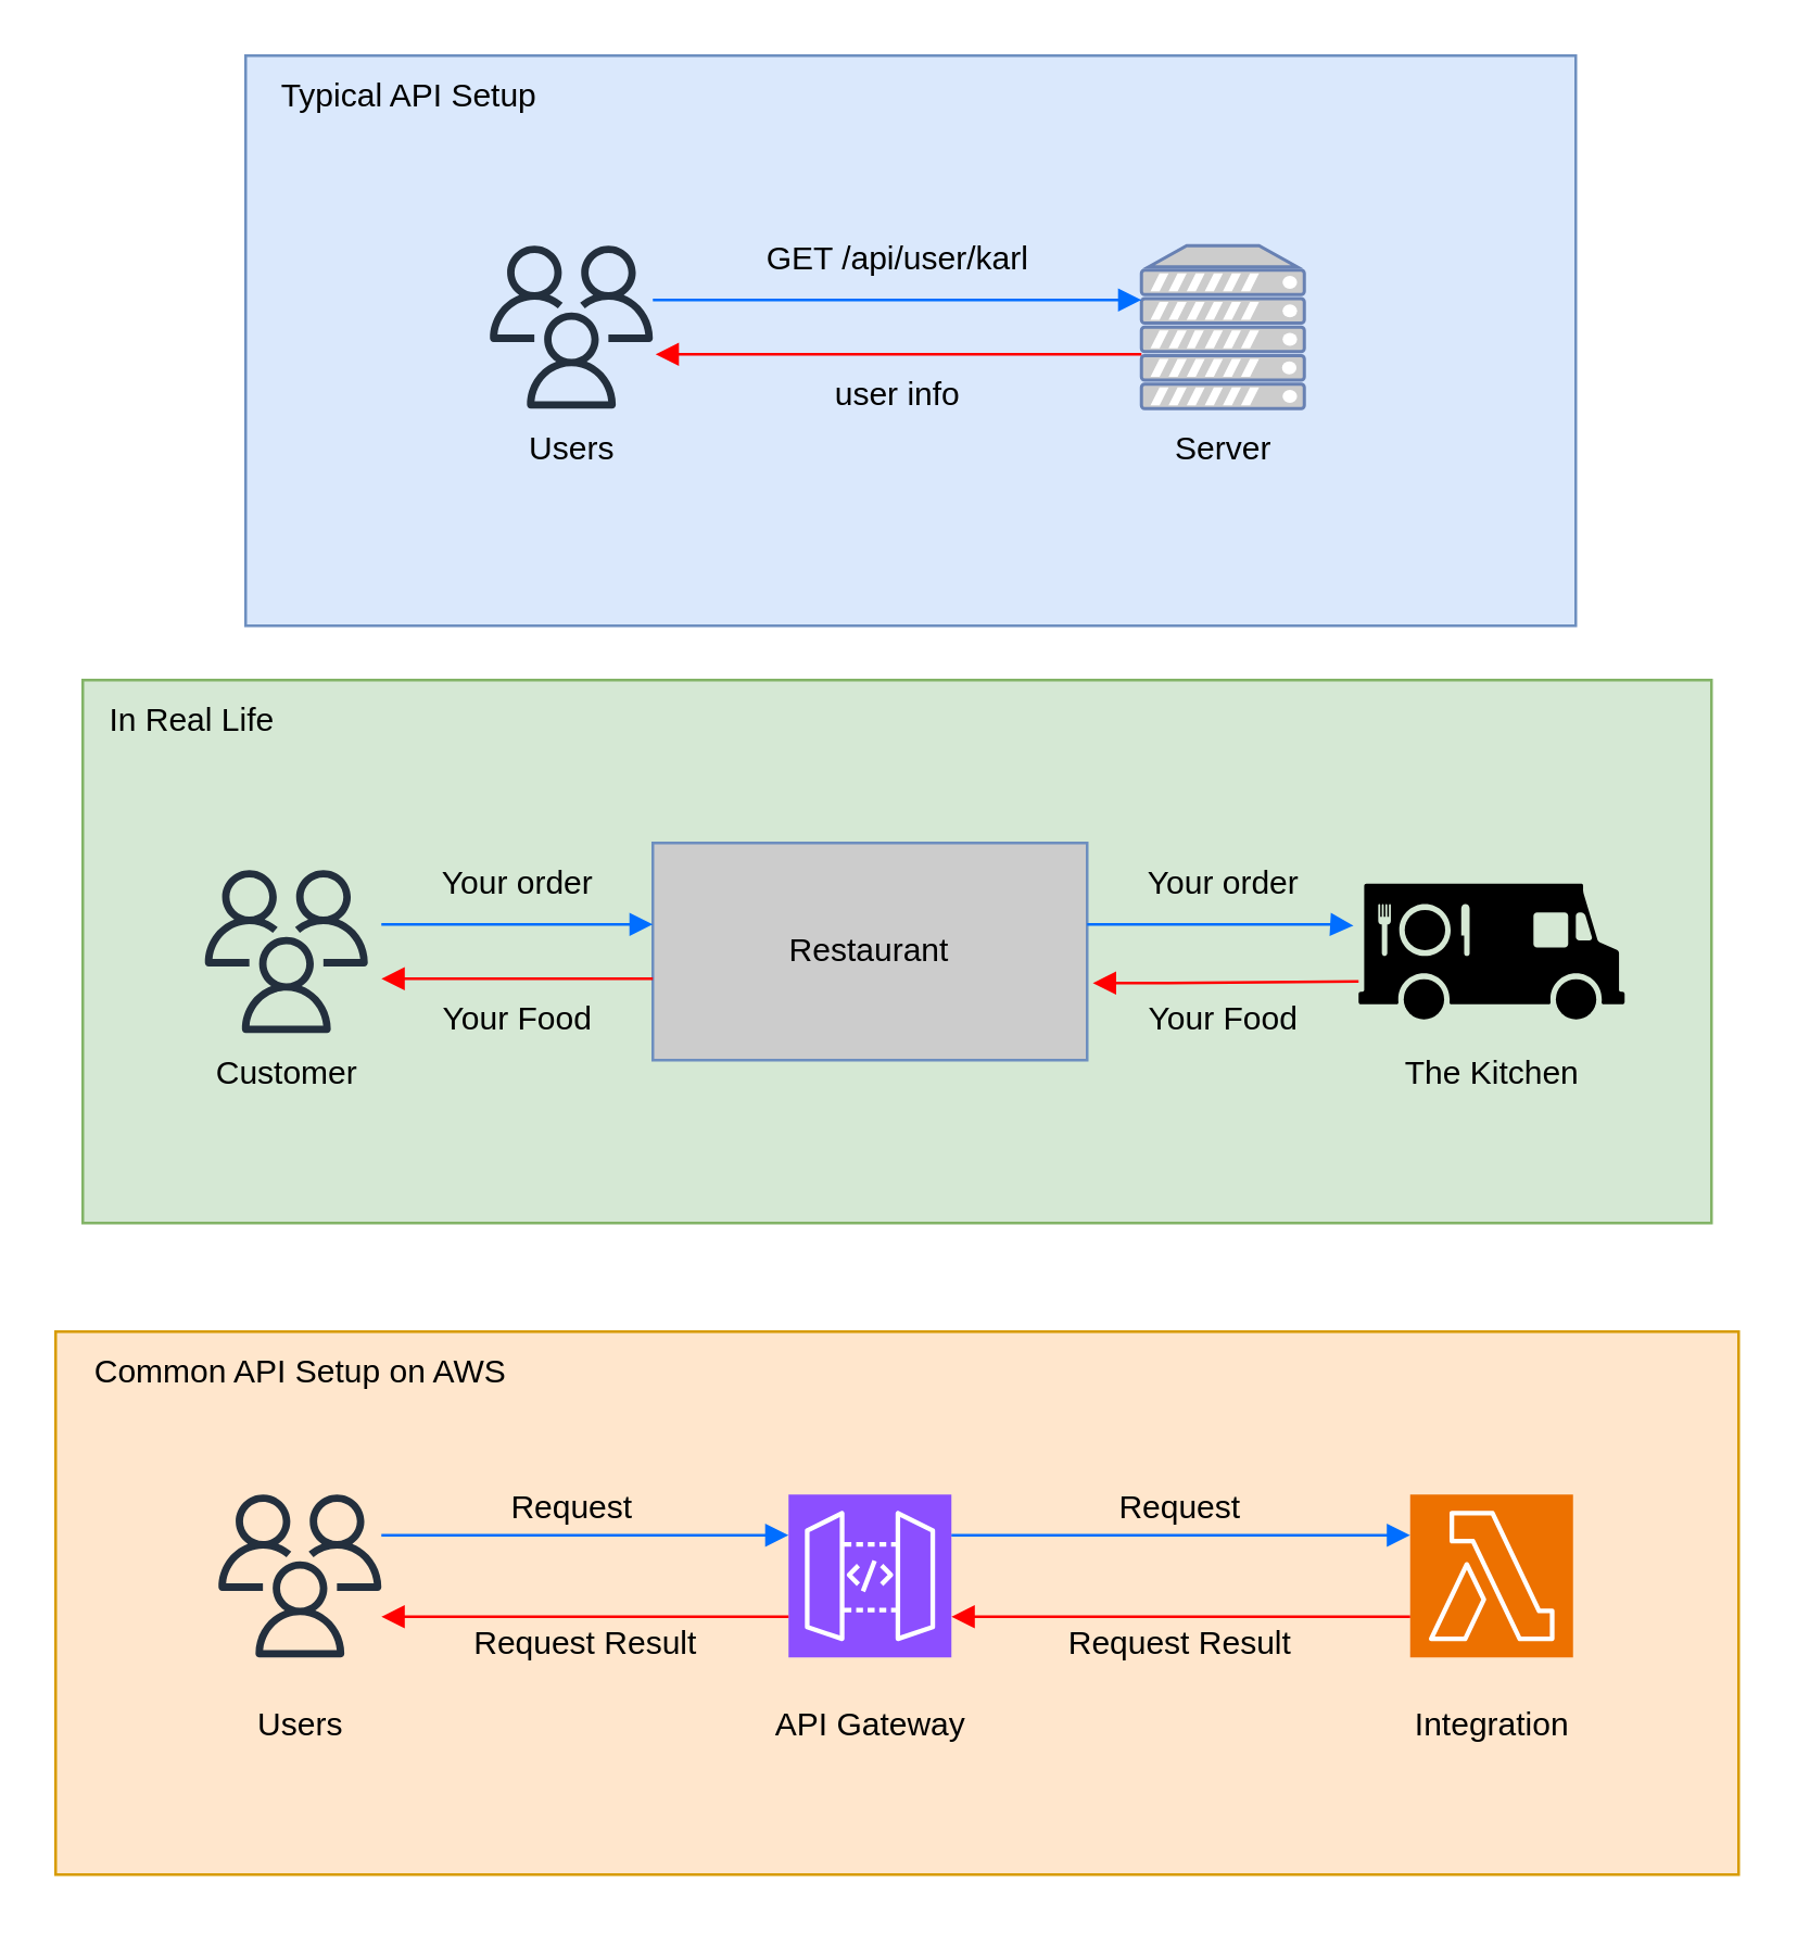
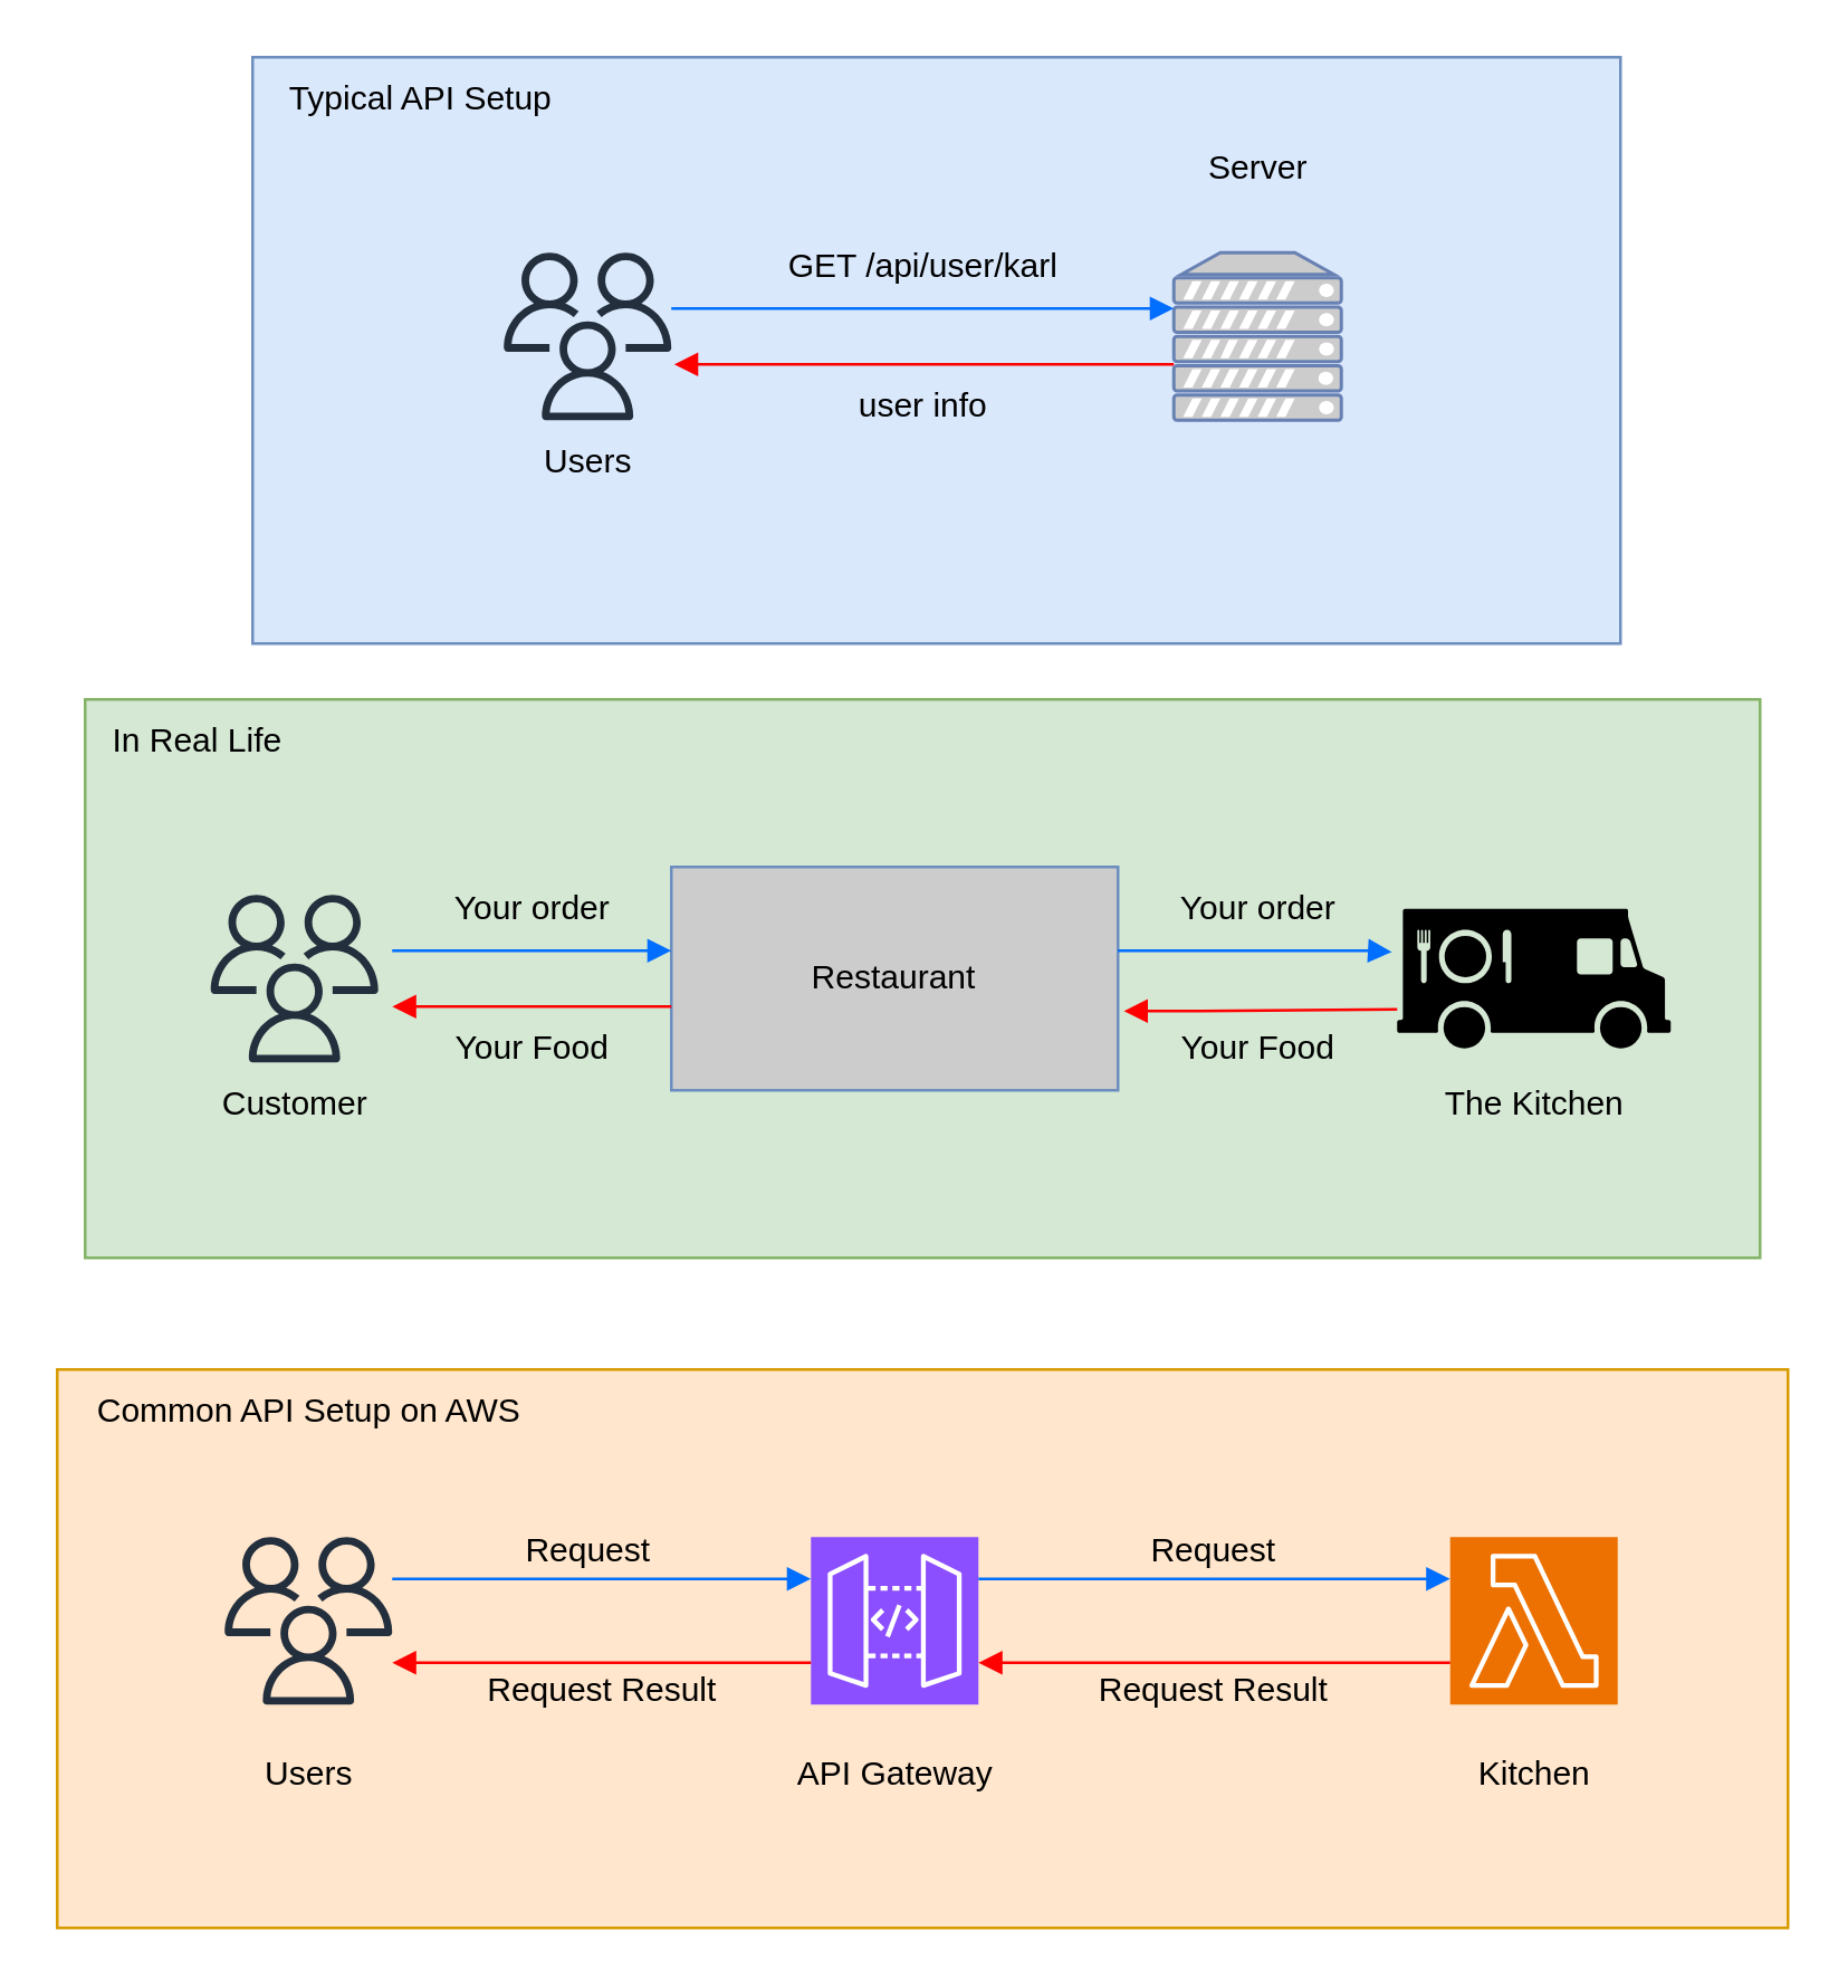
  <mxCell id="0" />
  <mxCell id="1" parent="0" />
  <mxCell id="2" value="" style="rounded=0;whiteSpace=wrap;html=1;fillColor=#dae8fc;strokeColor=#6c8ebf;" vertex="1" parent="1"><mxGeometry x="90" y="20" width="490" height="210" as="geometry" /></mxCell>
  <mxCell id="3" value="" style="rounded=0;whiteSpace=wrap;html=1;fillColor=#ffe6cc;strokeColor=#d79b00;" vertex="1" parent="1"><mxGeometry x="20" y="490" width="620" height="200" as="geometry" /></mxCell>
  <mxCell id="4" value="" style="rounded=0;whiteSpace=wrap;html=1;fillColor=#d5e8d4;strokeColor=#82b366;" vertex="1" parent="1"><mxGeometry x="30" y="250" width="600" height="200" as="geometry" /></mxCell>
  <mxCell id="5" value="Restaurant" style="rounded=0;whiteSpace=wrap;html=1;fillColor=#cccccc;strokeColor=#6c8ebf;" vertex="1" parent="1"><mxGeometry x="240" y="310" width="160" height="80" as="geometry" /></mxCell>
  <mxCell id="6" value="" style="shape=mxgraph.signs.food.food_truck;html=1;pointerEvents=1;fillColor=#000000;strokeColor=none;verticalLabelPosition=bottom;verticalAlign=top;align=center;" vertex="1" parent="1"><mxGeometry x="500" y="325" width="98" height="50" as="geometry" /></mxCell>
  <mxCell id="7" value="" style="edgeStyle=orthogonalEdgeStyle;html=1;endArrow=block;elbow=vertical;startArrow=none;endFill=1;strokeColor=#006eff;rounded=0;entryX=0;entryY=0.5;entryDx=0;entryDy=0;" edge="1" parent="1"><mxGeometry width="100" relative="1" as="geometry"><mxPoint x="140" y="340" as="sourcePoint" /><mxPoint x="240" y="340" as="targetPoint" /></mxGeometry></mxCell>
  <mxCell id="8" value="Your order" style="text;html=1;align=center;verticalAlign=middle;resizable=0;points=[];autosize=1;strokeColor=none;fillColor=none;" vertex="1" parent="1"><mxGeometry x="150" y="310" width="80" height="30" as="geometry" /></mxCell>
  <mxCell id="9" value="" style="edgeStyle=orthogonalEdgeStyle;html=1;endArrow=block;elbow=vertical;startArrow=none;endFill=1;strokeColor=#006eff;rounded=0;exitX=1;exitY=0.25;exitDx=0;exitDy=0;entryX=-0.019;entryY=0.309;entryDx=0;entryDy=0;entryPerimeter=0;" edge="1" parent="1" target="6"><mxGeometry width="100" relative="1" as="geometry"><mxPoint x="400" y="340" as="sourcePoint" /><mxPoint x="490" y="310" as="targetPoint" /><Array as="points"><mxPoint x="490" y="340" /></Array></mxGeometry></mxCell>
  <mxCell id="10" value="" style="edgeStyle=orthogonalEdgeStyle;html=1;endArrow=none;elbow=vertical;startArrow=block;startFill=1;strokeColor=#ff0000;rounded=0;exitX=1.013;exitY=0.645;exitDx=0;exitDy=0;exitPerimeter=0;" edge="1" parent="1" source="5"><mxGeometry width="100" relative="1" as="geometry"><mxPoint x="430" y="380" as="sourcePoint" /><mxPoint x="500" y="361" as="targetPoint" /><Array as="points"><mxPoint x="430" y="362" /></Array></mxGeometry></mxCell>
  <mxCell id="11" value="Your order" style="text;html=1;align=center;verticalAlign=middle;resizable=0;points=[];autosize=1;strokeColor=none;fillColor=none;" vertex="1" parent="1"><mxGeometry x="410" y="310" width="80" height="30" as="geometry" /></mxCell>
  <mxCell id="12" value="Your Food" style="text;html=1;align=center;verticalAlign=middle;resizable=0;points=[];autosize=1;strokeColor=none;fillColor=none;" vertex="1" parent="1"><mxGeometry x="410" y="360" width="80" height="30" as="geometry" /></mxCell>
  <mxCell id="13" value="" style="edgeStyle=orthogonalEdgeStyle;html=1;endArrow=none;elbow=vertical;startArrow=block;startFill=1;strokeColor=#ff0000;rounded=0;" edge="1" parent="1"><mxGeometry width="100" relative="1" as="geometry"><mxPoint x="140" y="360" as="sourcePoint" /><mxPoint x="240" y="360" as="targetPoint" /><Array as="points"><mxPoint x="160" y="360" /><mxPoint x="160" y="360" /></Array></mxGeometry></mxCell>
  <mxCell id="14" value="Your Food" style="text;html=1;align=center;verticalAlign=middle;resizable=0;points=[];autosize=1;strokeColor=none;fillColor=none;" vertex="1" parent="1"><mxGeometry x="150" y="360" width="80" height="30" as="geometry" /></mxCell>
  <mxCell id="15" value="The Kitchen" style="text;html=1;align=center;verticalAlign=middle;resizable=0;points=[];autosize=1;strokeColor=none;fillColor=none;" vertex="1" parent="1"><mxGeometry x="504" y="380" width="90" height="30" as="geometry" /></mxCell>
  <mxCell id="16" value="In Real Life" style="text;html=1;align=center;verticalAlign=middle;resizable=0;points=[];autosize=1;strokeColor=none;fillColor=none;" vertex="1" parent="1"><mxGeometry x="30" y="250" width="80" height="30" as="geometry" /></mxCell>
  <mxCell id="17" value="" style="sketch=0;points=[[0,0,0],[0.25,0,0],[0.5,0,0],[0.75,0,0],[1,0,0],[0,1,0],[0.25,1,0],[0.5,1,0],[0.75,1,0],[1,1,0],[0,0.25,0],[0,0.5,0],[0,0.75,0],[1,0.25,0],[1,0.5,0],[1,0.75,0]];outlineConnect=0;fontColor=#232F3E;fillColor=#8C4FFF;strokeColor=#ffffff;dashed=0;verticalLabelPosition=bottom;verticalAlign=top;align=center;html=1;fontSize=12;fontStyle=0;aspect=fixed;shape=mxgraph.aws4.resourceIcon;resIcon=mxgraph.aws4.api_gateway;" vertex="1" parent="1"><mxGeometry x="290" y="550" width="60" height="60" as="geometry" /></mxCell>
  <mxCell id="18" value="" style="sketch=0;points=[[0,0,0],[0.25,0,0],[0.5,0,0],[0.75,0,0],[1,0,0],[0,1,0],[0.25,1,0],[0.5,1,0],[0.75,1,0],[1,1,0],[0,0.25,0],[0,0.5,0],[0,0.75,0],[1,0.25,0],[1,0.5,0],[1,0.75,0]];outlineConnect=0;fontColor=#232F3E;fillColor=#ED7100;strokeColor=#ffffff;dashed=0;verticalLabelPosition=bottom;verticalAlign=top;align=center;html=1;fontSize=12;fontStyle=0;aspect=fixed;shape=mxgraph.aws4.resourceIcon;resIcon=mxgraph.aws4.lambda;" vertex="1" parent="1"><mxGeometry x="519" y="550" width="60" height="60" as="geometry" /></mxCell>
  <mxCell id="19" value="API Gateway" style="text;html=1;align=center;verticalAlign=middle;resizable=0;points=[];autosize=1;strokeColor=none;fillColor=none;" vertex="1" parent="1"><mxGeometry x="275" y="620" width="90" height="30" as="geometry" /></mxCell>
- <mxCell id="20" value="Integration" style="text;html=1;align=center;verticalAlign=middle;resizable=0;points=[];autosize=1;strokeColor=none;fillColor=none;" vertex="1" parent="1"><mxGeometry x="509" y="620" width="80" height="30" as="geometry" /></mxCell>
+ <mxCell id="20" value="Kitchen" style="text;html=1;align=center;verticalAlign=middle;resizable=0;points=[];autosize=1;strokeColor=none;fillColor=none;" vertex="1" parent="1"><mxGeometry x="509" y="620" width="80" height="30" as="geometry" /></mxCell>
  <mxCell id="21" value="Users" style="text;html=1;align=center;verticalAlign=middle;resizable=0;points=[];autosize=1;strokeColor=none;fillColor=none;" vertex="1" parent="1"><mxGeometry x="85" y="620" width="50" height="30" as="geometry" /></mxCell>
  <mxCell id="22" value="" style="sketch=0;outlineConnect=0;fontColor=#232F3E;gradientColor=none;fillColor=#232F3D;strokeColor=none;dashed=0;verticalLabelPosition=bottom;verticalAlign=top;align=center;html=1;fontSize=12;fontStyle=0;aspect=fixed;pointerEvents=1;shape=mxgraph.aws4.users;" vertex="1" parent="1"><mxGeometry x="80" y="550" width="60" height="60" as="geometry" /></mxCell>
  <mxCell id="23" value="" style="edgeStyle=orthogonalEdgeStyle;html=1;endArrow=block;elbow=vertical;startArrow=none;endFill=1;strokeColor=#006eff;rounded=0;entryX=0;entryY=0.25;entryDx=0;entryDy=0;entryPerimeter=0;" edge="1" parent="1" source="22" target="17"><mxGeometry width="100" relative="1" as="geometry"><mxPoint x="170" y="540" as="sourcePoint" /><mxPoint x="270" y="540" as="targetPoint" /><Array as="points"><mxPoint x="180" y="565" /><mxPoint x="180" y="565" /></Array></mxGeometry></mxCell>
  <mxCell id="24" value="" style="edgeStyle=orthogonalEdgeStyle;html=1;endArrow=block;elbow=vertical;startArrow=none;endFill=1;strokeColor=#006eff;rounded=0;entryX=0;entryY=0.25;entryDx=0;entryDy=0;entryPerimeter=0;exitX=1;exitY=0.25;exitDx=0;exitDy=0;exitPerimeter=0;" edge="1" parent="1" source="17" target="18"><mxGeometry width="100" relative="1" as="geometry"><mxPoint x="375" y="530.03" as="sourcePoint" /><mxPoint x="525" y="530.03" as="targetPoint" /><Array as="points"><mxPoint x="410" y="565" /><mxPoint x="410" y="565" /></Array></mxGeometry></mxCell>
  <mxCell id="25" value="" style="edgeStyle=orthogonalEdgeStyle;html=1;endArrow=block;elbow=vertical;startArrow=none;endFill=1;strokeColor=#ff0000;rounded=0;entryX=1;entryY=0.75;entryDx=0;entryDy=0;entryPerimeter=0;exitX=0;exitY=0.75;exitDx=0;exitDy=0;exitPerimeter=0;" edge="1" parent="1" source="18" target="17"><mxGeometry width="100" relative="1" as="geometry"><mxPoint x="370" y="710.03" as="sourcePoint" /><mxPoint x="539" y="710.03" as="targetPoint" /><Array as="points"><mxPoint x="440" y="595" /><mxPoint x="440" y="595" /></Array></mxGeometry></mxCell>
  <mxCell id="26" value="" style="edgeStyle=orthogonalEdgeStyle;html=1;endArrow=block;elbow=vertical;startArrow=none;endFill=1;strokeColor=#ff0000;rounded=0;exitX=0;exitY=0.75;exitDx=0;exitDy=0;exitPerimeter=0;" edge="1" parent="1" source="17" target="22"><mxGeometry width="100" relative="1" as="geometry"><mxPoint x="350" y="700" as="sourcePoint" /><mxPoint x="181" y="700" as="targetPoint" /><Array as="points"><mxPoint x="210" y="595" /><mxPoint x="210" y="595" /></Array></mxGeometry></mxCell>
  <mxCell id="27" value="Request" style="text;html=1;align=center;verticalAlign=middle;resizable=0;points=[];autosize=1;strokeColor=none;fillColor=none;" vertex="1" parent="1"><mxGeometry x="175" y="540" width="70" height="30" as="geometry" /></mxCell>
  <mxCell id="28" value="Request" style="text;html=1;align=center;verticalAlign=middle;resizable=0;points=[];autosize=1;strokeColor=none;fillColor=none;" vertex="1" parent="1"><mxGeometry x="399" y="540" width="70" height="30" as="geometry" /></mxCell>
  <mxCell id="29" value="Request Result" style="text;html=1;align=center;verticalAlign=middle;resizable=0;points=[];autosize=1;strokeColor=none;fillColor=none;" vertex="1" parent="1"><mxGeometry x="379" y="590" width="110" height="30" as="geometry" /></mxCell>
  <mxCell id="30" value="Request Result" style="text;html=1;align=center;verticalAlign=middle;resizable=0;points=[];autosize=1;strokeColor=none;fillColor=none;" vertex="1" parent="1"><mxGeometry x="160" y="590" width="110" height="30" as="geometry" /></mxCell>
  <mxCell id="31" value="Common API Setup on AWS" style="text;html=1;align=center;verticalAlign=middle;resizable=0;points=[];autosize=1;strokeColor=none;fillColor=none;" vertex="1" parent="1"><mxGeometry x="20" y="490" width="180" height="30" as="geometry" /></mxCell>
  <mxCell id="32" value="" style="fontColor=#0066CC;verticalAlign=top;verticalLabelPosition=bottom;labelPosition=center;align=center;html=1;outlineConnect=0;fillColor=#CCCCCC;strokeColor=#6881B3;gradientColor=none;gradientDirection=north;strokeWidth=2;shape=mxgraph.networks.server;" vertex="1" parent="1"><mxGeometry x="420" y="90" width="60" height="60" as="geometry" /></mxCell>
  <mxCell id="33" value="" style="sketch=0;outlineConnect=0;fontColor=#232F3E;gradientColor=none;fillColor=#232F3D;strokeColor=none;dashed=0;verticalLabelPosition=bottom;verticalAlign=top;align=center;html=1;fontSize=12;fontStyle=0;aspect=fixed;pointerEvents=1;shape=mxgraph.aws4.users;" vertex="1" parent="1"><mxGeometry x="180" y="90" width="60" height="60" as="geometry" /></mxCell>
  <mxCell id="34" value="Users" style="text;html=1;align=center;verticalAlign=middle;resizable=0;points=[];autosize=1;strokeColor=none;fillColor=none;" vertex="1" parent="1"><mxGeometry x="185" y="150" width="50" height="30" as="geometry" /></mxCell>
  <mxCell id="35" value="" style="sketch=0;outlineConnect=0;fontColor=#232F3E;gradientColor=none;fillColor=#232F3D;strokeColor=none;dashed=0;verticalLabelPosition=bottom;verticalAlign=top;align=center;html=1;fontSize=12;fontStyle=0;aspect=fixed;pointerEvents=1;shape=mxgraph.aws4.users;" vertex="1" parent="1"><mxGeometry x="75" y="320" width="60" height="60" as="geometry" /></mxCell>
  <mxCell id="36" value="Customer" style="text;html=1;align=center;verticalAlign=middle;resizable=0;points=[];autosize=1;strokeColor=none;fillColor=none;" vertex="1" parent="1"><mxGeometry x="65" y="380" width="80" height="30" as="geometry" /></mxCell>
- <mxCell id="37" value="Server" style="text;html=1;align=center;verticalAlign=middle;resizable=0;points=[];autosize=1;strokeColor=none;fillColor=none;" vertex="1" parent="1"><mxGeometry x="420" y="150" width="60" height="30" as="geometry" /></mxCell>
+ <mxCell id="37" value="Server" style="text;html=1;align=center;verticalAlign=middle;resizable=0;points=[];autosize=1;strokeColor=none;fillColor=none;" vertex="1" parent="1"><mxGeometry x="420" y="45" width="60" height="30" as="geometry" /></mxCell>
  <mxCell id="38" value="" style="edgeStyle=orthogonalEdgeStyle;html=1;endArrow=block;elbow=vertical;startArrow=none;endFill=1;strokeColor=#006eff;rounded=0;" edge="1" parent="1" target="32"><mxGeometry width="100" relative="1" as="geometry"><mxPoint x="240" y="110" as="sourcePoint" /><mxPoint x="395" y="115" as="targetPoint" /><Array as="points"><mxPoint x="380" y="110" /><mxPoint x="380" y="110" /></Array></mxGeometry></mxCell>
  <mxCell id="39" value="GET /api/user/karl" style="text;html=1;align=center;verticalAlign=middle;resizable=0;points=[];autosize=1;strokeColor=none;fillColor=none;" vertex="1" parent="1"><mxGeometry x="270" y="80" width="120" height="30" as="geometry" /></mxCell>
  <mxCell id="40" value="" style="edgeStyle=orthogonalEdgeStyle;html=1;endArrow=block;elbow=vertical;startArrow=none;endFill=1;strokeColor=#ff0000;rounded=0;entryX=1;entryY=0.75;entryDx=0;entryDy=0;entryPerimeter=0;" edge="1" parent="1" source="32"><mxGeometry width="100" relative="1" as="geometry"><mxPoint x="410" y="130" as="sourcePoint" /><mxPoint x="241" y="130" as="targetPoint" /><Array as="points"><mxPoint x="370" y="130" /><mxPoint x="370" y="130" /></Array></mxGeometry></mxCell>
  <mxCell id="41" value="user info" style="text;html=1;align=center;verticalAlign=middle;resizable=0;points=[];autosize=1;strokeColor=none;fillColor=none;" vertex="1" parent="1"><mxGeometry x="295" y="130" width="70" height="30" as="geometry" /></mxCell>
  <mxCell id="42" value="Typical API Setup" style="text;html=1;align=center;verticalAlign=middle;resizable=0;points=[];autosize=1;strokeColor=none;fillColor=none;" vertex="1" parent="1"><mxGeometry x="90" y="20" width="120" height="30" as="geometry" /></mxCell>
